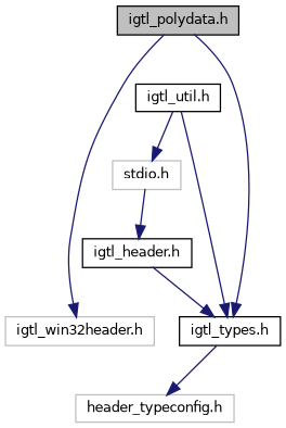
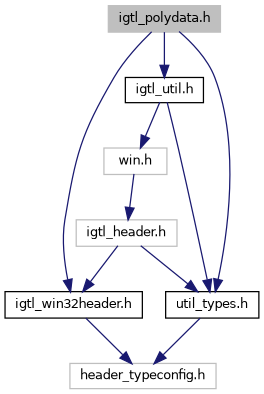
  digraph {
    node [color=black fillcolor=white fontname=Helvetica fontsize=10 shape=record style=filled]
    edge [color=midnightblue fontname=Helvetica fontsize=10 labelfontname=Helvetica labelfontsize=10 style=solid]
-   n1 [fillcolor=grey75 fontcolor=black height=0.2 label="igtl_polydata.h" width=0.4]
-   n2 [color=grey75 height=0.2 label="igtl_win32header.h" width=0.4]
-   n3 [height=0.2 label="igtl_types.h" width=0.4]
+   n1 [color=grey75 fillcolor=grey75 fontcolor=black height=0.2 label="igtl_polydata.h" width=0.4]
+   n2 [height=0.2 label="igtl_win32header.h" width=0.4]
+   n3 [height=0.2 label="util_types.h" width=0.4]
    n4 [height=0.2 label="igtl_util.h" width=0.4]
    n5 [color=grey75 height=0.2 label="header_typeconfig.h" width=0.4]
-   n6 [height=0.2 label="igtl_header.h" width=0.4]
-   n7 [color=grey75 height=0.2 label="stdio.h" width=0.4]
+   n6 [color=grey75 height=0.2 label="igtl_header.h" width=0.4]
+   n7 [color=grey75 height=0.2 label="win.h" width=0.4]
    n1 -> n2
    n1 -> n3
+   n1 -> n4
+   n2 -> n5
    n3 -> n5
    n4 -> n3
    n4 -> n7
+   n6 -> n2
    n6 -> n3
    n7 -> n6
  }
